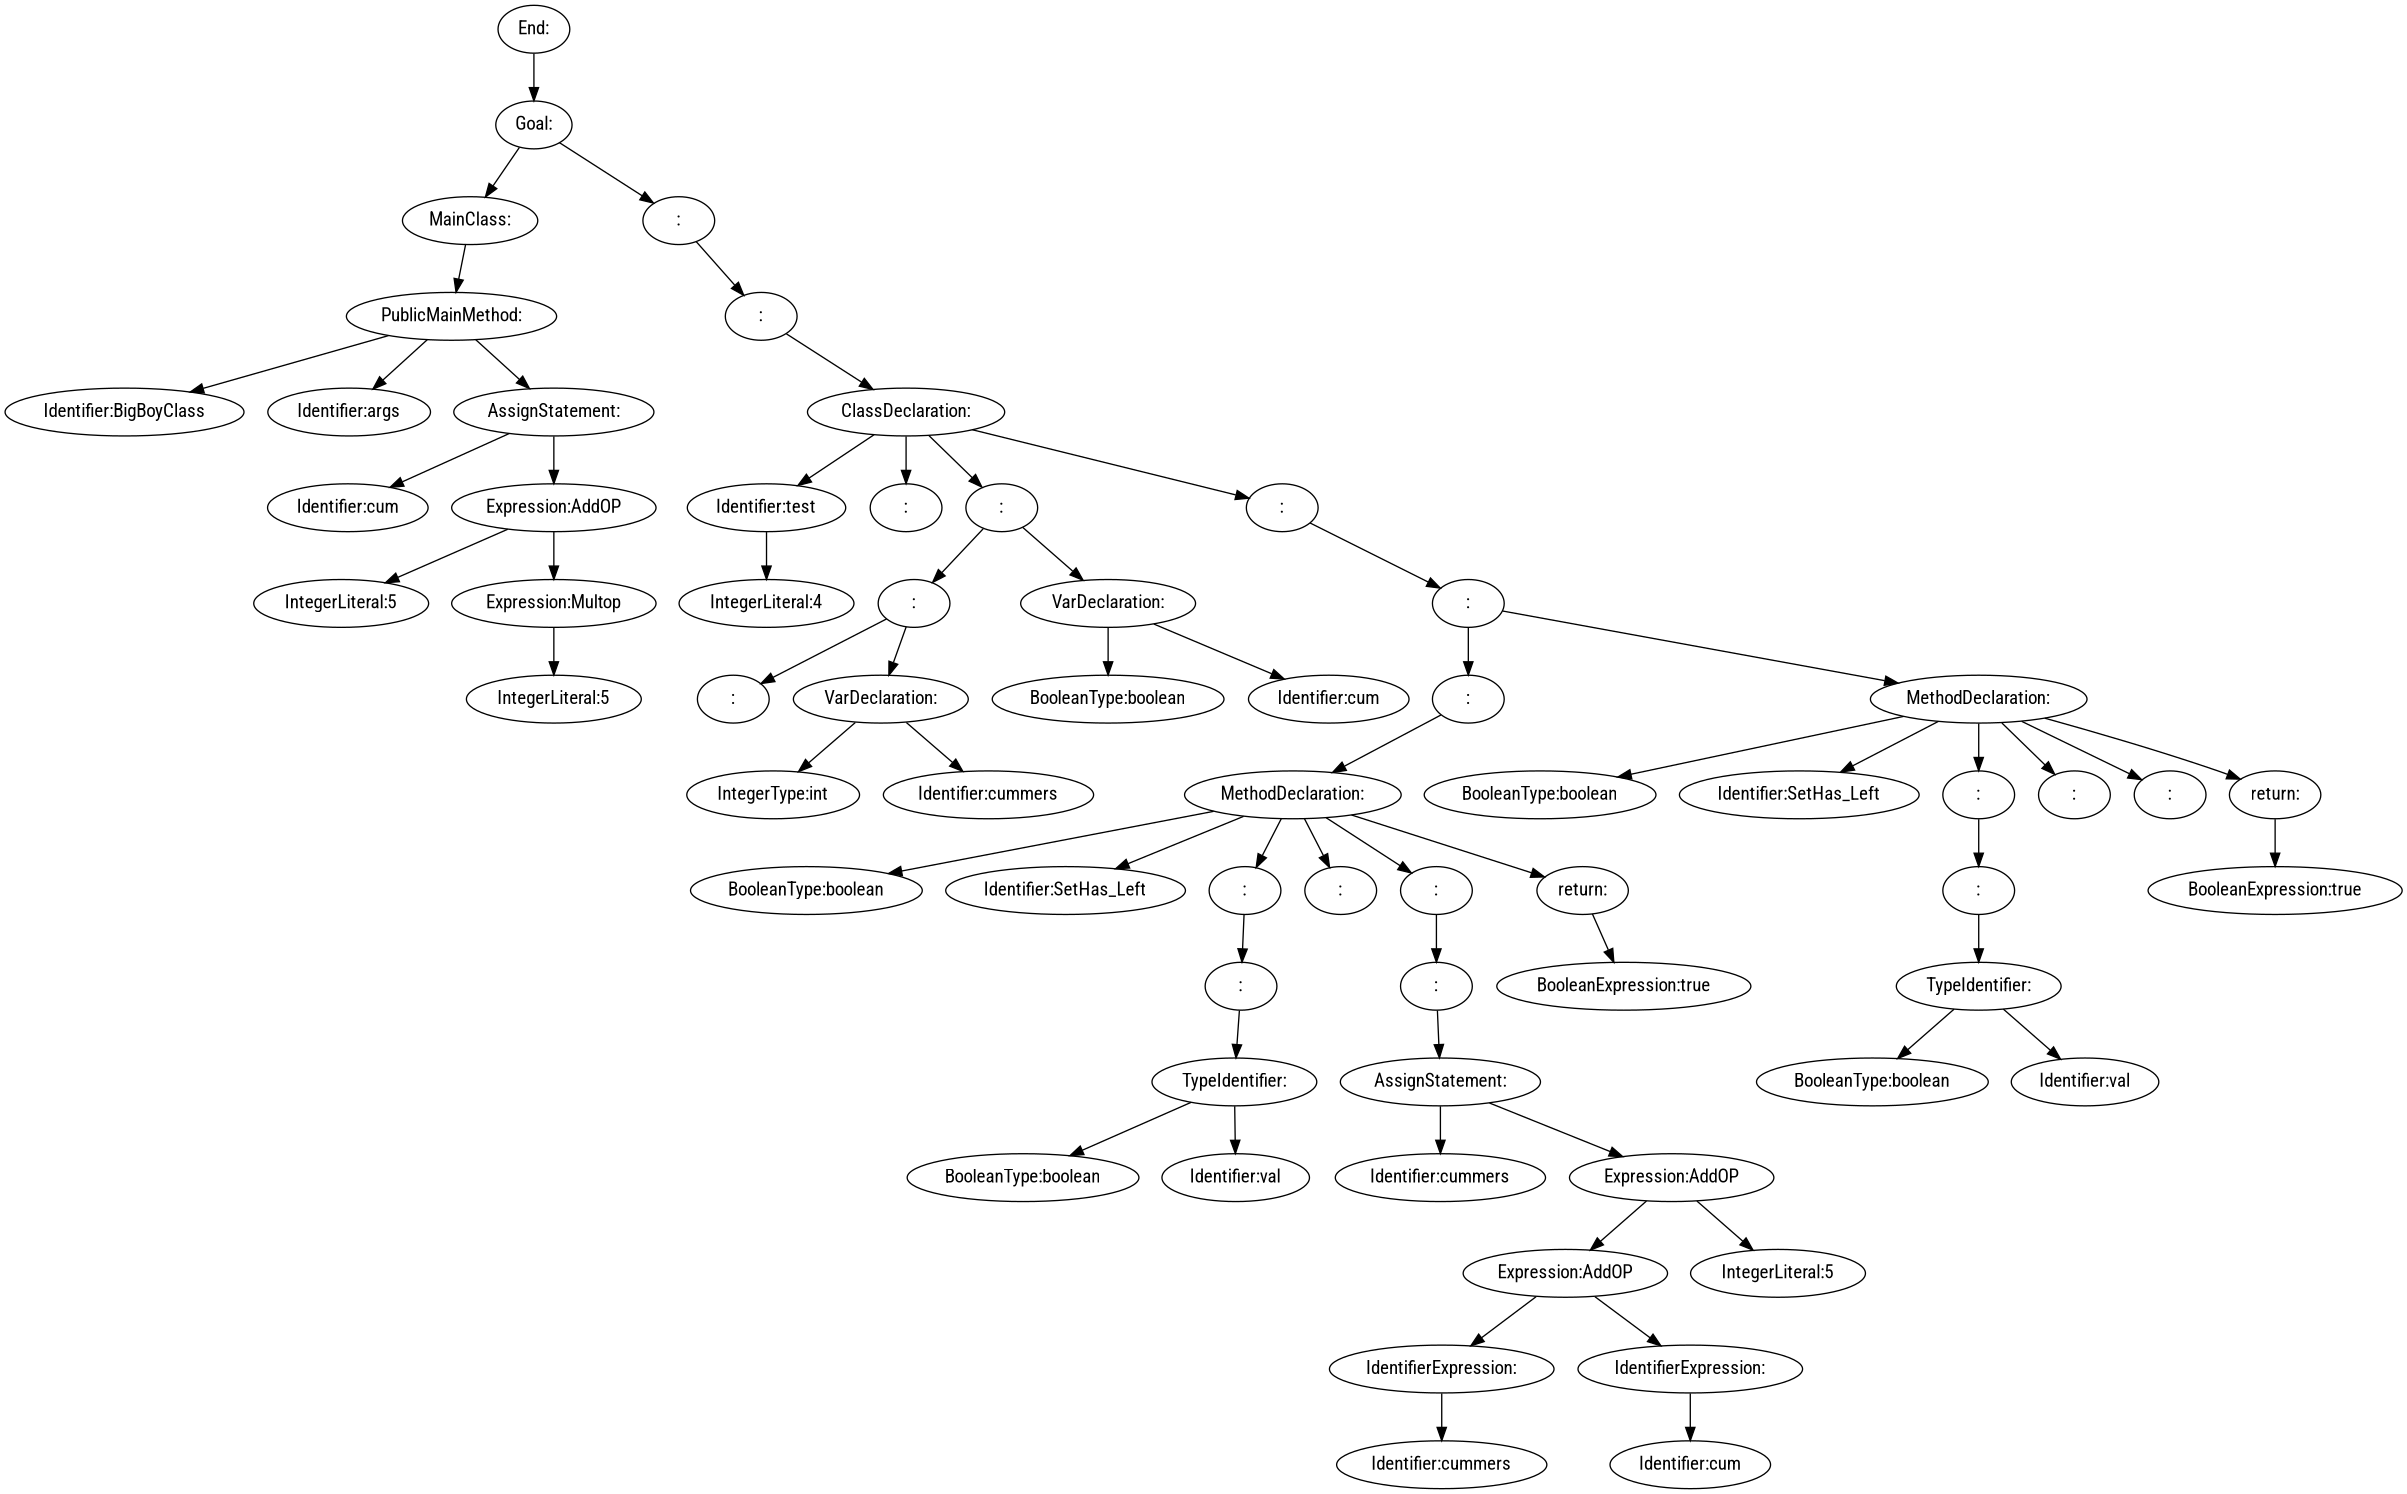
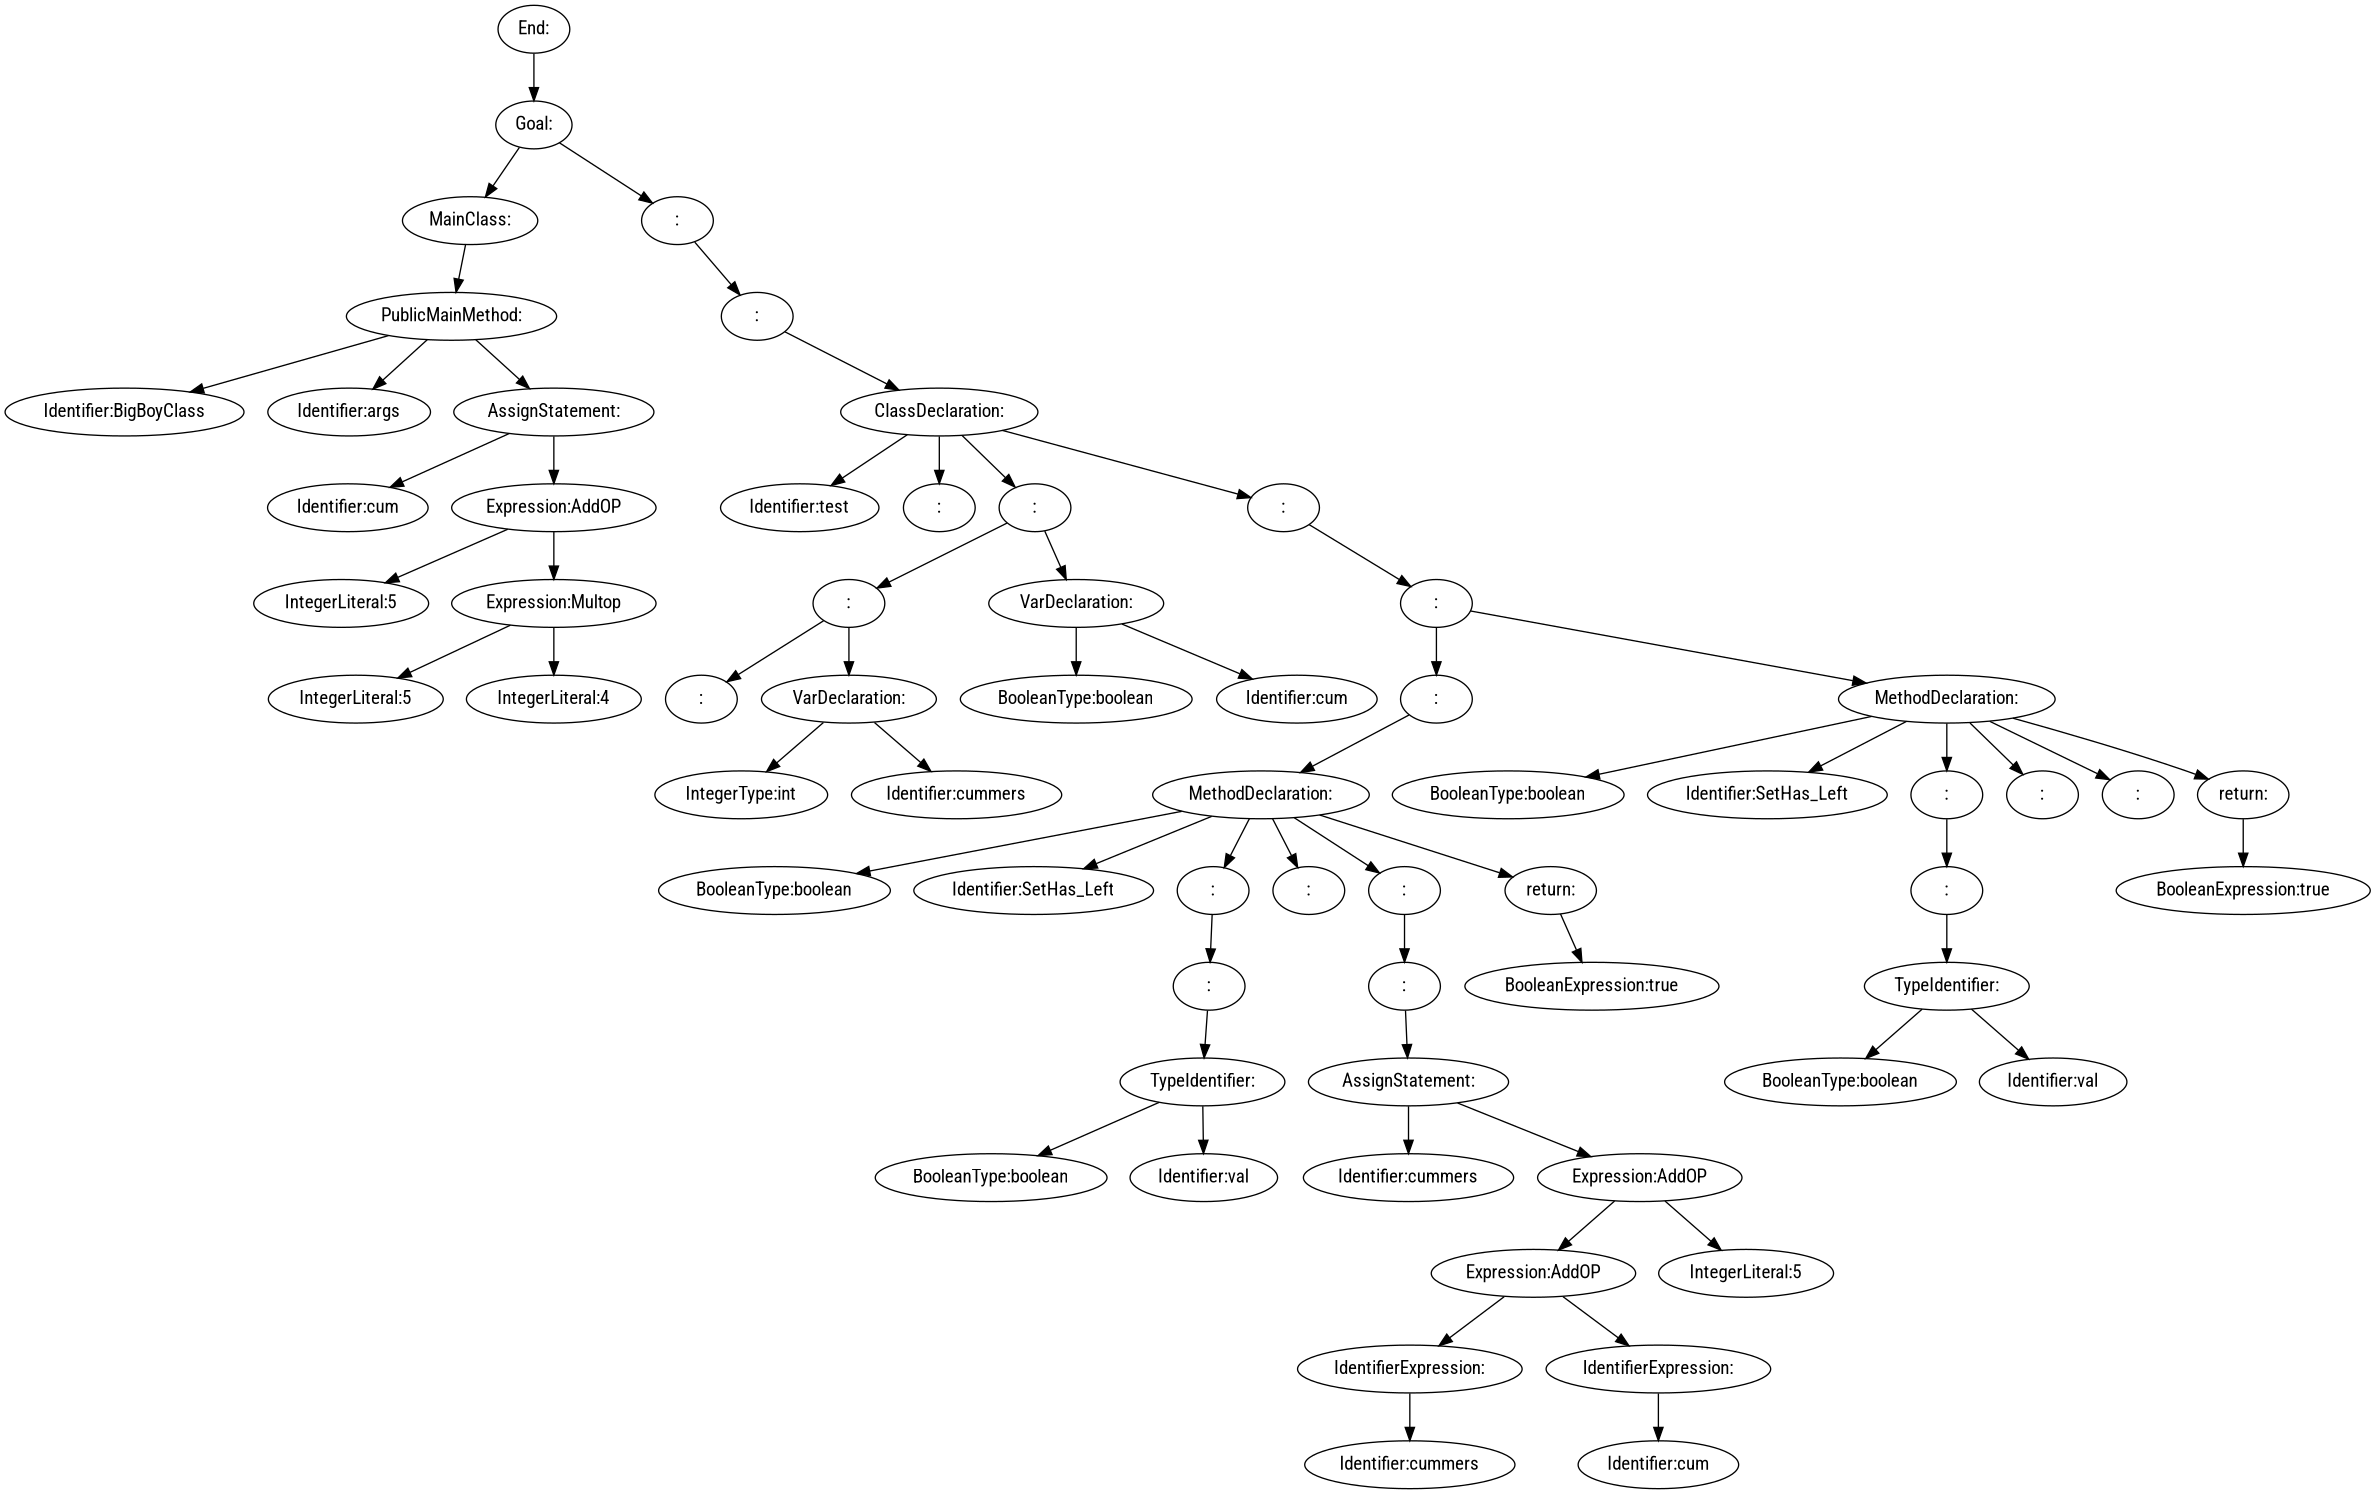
  digraph {
    fontname="Roboto Condensed"
    node [fontname="Roboto Condensed"]
    edge [fontname="Roboto Condensed"]
    n1 [label="Goal:"]
    n2 [label="MainClass:"]
    n3 [label=":"]
    n4 [label="PublicMainMethod:"]
    n5 [label=":"]
    n6 [label="End:"]
    n7 [label="Identifier:BigBoyClass"]
    n8 [label="Identifier:args"]
    n9 [label="AssignStatement:"]
    n10 [label="Identifier:cum"]
    n11 [label="Expression:AddOP"]
    n12 [label="IntegerLiteral:5"]
    n13 [label="Expression:Multop"]
    n14 [label="IntegerLiteral:5"]
    n15 [label="IntegerLiteral:4"]
    n16 [label="ClassDeclaration:"]
    n17 [label="Identifier:test"]
    n18 [label=":"]
    n19 [label=":"]
    n20 [label=":"]
    n21 [label=":"]
    n22 [label="VarDeclaration:"]
    n23 [label=":"]
    n24 [label=":"]
    n25 [label="VarDeclaration:"]
    n26 [label="BooleanType:boolean"]
    n27 [label="Identifier:cum"]
    n28 [label="IntegerType:int"]
    n29 [label="Identifier:cummers"]
    n30 [label=":"]
    n31 [label="MethodDeclaration:"]
    n32 [label="MethodDeclaration:"]
    n33 [label="BooleanType:boolean"]
    n34 [label="Identifier:SetHas_Left"]
    n35 [label=":"]
    n36 [label=":"]
    n37 [label=":"]
    n38 [label="return:"]
    n39 [label="BooleanType:boolean"]
    n40 [label="Identifier:SetHas_Left"]
    n41 [label=":"]
    n42 [label=":"]
    n43 [label=":"]
    n44 [label="return:"]
    n45 [label=":"]
    n46 [label=":"]
    n47 [label="BooleanExpression:true"]
    n48 [label="TypeIdentifier:"]
    n49 [label="BooleanType:boolean"]
    n50 [label="Identifier:val"]
    n51 [label="AssignStatement:"]
    n52 [label="Identifier:cummers"]
    n53 [label="Expression:AddOP"]
    n54 [label="Expression:AddOP"]
    n55 [label="IntegerLiteral:5"]
    n56 [label="IdentifierExpression:"]
    n57 [label="IdentifierExpression:"]
    n58 [label="Identifier:cummers"]
    n59 [label="Identifier:cum"]
    n60 [label=":"]
    n61 [label="BooleanExpression:true"]
    n62 [label="TypeIdentifier:"]
    n63 [label="BooleanType:boolean"]
    n64 [label="Identifier:val"]
    n1 -> n2
    n1 -> n3
    n2 -> n4
    n3 -> n5
    n4 -> n7
    n4 -> n8
    n4 -> n9
    n5 -> n16
    n6 -> n1
    n9 -> n10
    n9 -> n11
    n11 -> n12
    n11 -> n13
    n13 -> n14
-   n17 -> n15
+   n13 -> n15
    n16 -> n17
    n16 -> n18
    n16 -> n19
    n16 -> n20
    n19 -> n21
    n19 -> n22
    n20 -> n23
    n21 -> n24
    n21 -> n25
    n22 -> n26
    n22 -> n27
    n23 -> n30
    n23 -> n31
    n25 -> n28
    n25 -> n29
    n30 -> n32
    n31 -> n33
    n31 -> n34
    n31 -> n35
    n31 -> n36
    n31 -> n37
    n31 -> n38
    n32 -> n39
    n32 -> n40
    n32 -> n41
    n32 -> n42
    n32 -> n43
    n32 -> n44
    n35 -> n60
    n38 -> n61
    n41 -> n45
    n43 -> n46
    n44 -> n47
    n45 -> n48
    n46 -> n51
    n48 -> n49
    n48 -> n50
    n51 -> n52
    n51 -> n53
    n53 -> n54
    n53 -> n55
    n54 -> n56
    n54 -> n57
    n56 -> n58
    n57 -> n59
    n60 -> n62
    n62 -> n63
    n62 -> n64
  }
